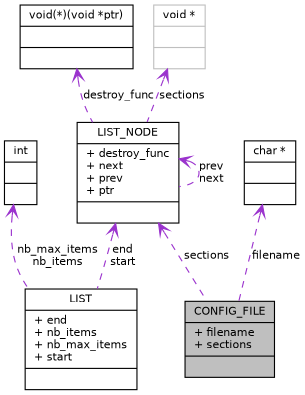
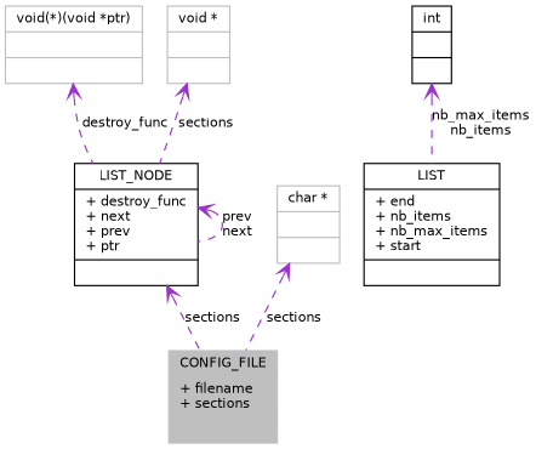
  digraph {
    node [color=black fillcolor=white fontname=Helvetica fontsize=10 shape=record style=filled]
    edge [arrowtail=open color=darkorchid3 dir=back fontname=Helvetica fontsize=10 labelfontname=Helvetica labelfontsize=10 style=dashed]
-   n1 [fillcolor=grey75 fontcolor=black height=0.2 label="{CONFIG_FILE\n|+ filename\l+ sections\l|}" width=0.4]
+   n1 [color=grey75 fillcolor=grey75 fontcolor=black height=0.2 label="{CONFIG_FILE\n|+ filename\l+ sections\l|}" width=0.4]
    n2 [height=0.2 label="{LIST\n|+ end\l+ nb_items\l+ nb_max_items\l+ start\l|}" width=0.4]
    n3 [height=0.2 label="{int\n||}" width=0.4]
    n4 [height=0.2 label="{LIST_NODE\n|+ destroy_func\l+ next\l+ prev\l+ ptr\l|}" width=0.4]
-   n5 [height=0.2 label="{void(*)(void *ptr)\n||}" width=0.4]
+   n5 [color=grey75 height=0.2 label="{void(*)(void *ptr)\n||}" width=0.4]
    n6 [color=grey75 height=0.2 label="{void *\n||}" width=0.4]
-   n7 [height=0.2 label="{char *\n||}" width=0.4]
+   n7 [color=grey75 height=0.2 label="{char *\n||}" width=0.4]
    n3 -> n2 [label="nb_max_items\nnb_items"]
    n4 -> n1 [label=sections]
-   n4 -> n2 [label="end\nstart"]
    n4 -> n4 [label="prev\nnext"]
    n5 -> n4 [label=destroy_func]
    n6 -> n4 [label=sections]
-   n7 -> n1 [label=filename]
+   n7 -> n1 [label=sections]
  }
